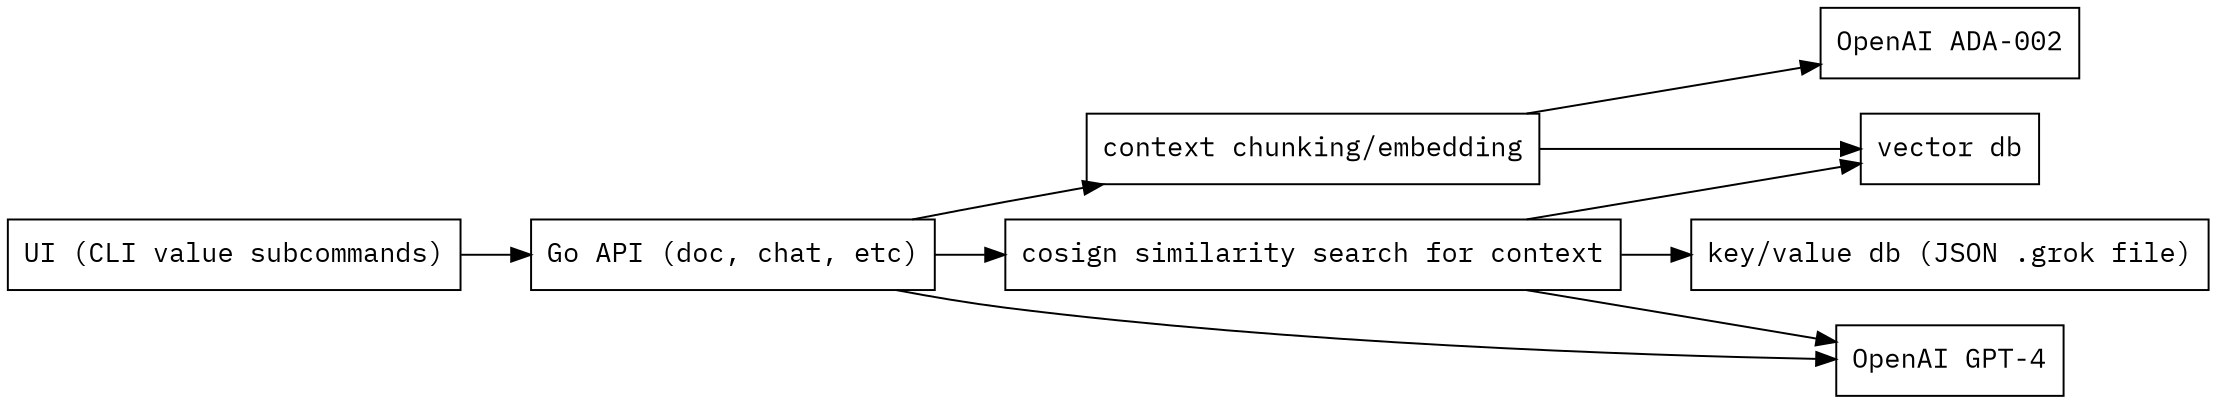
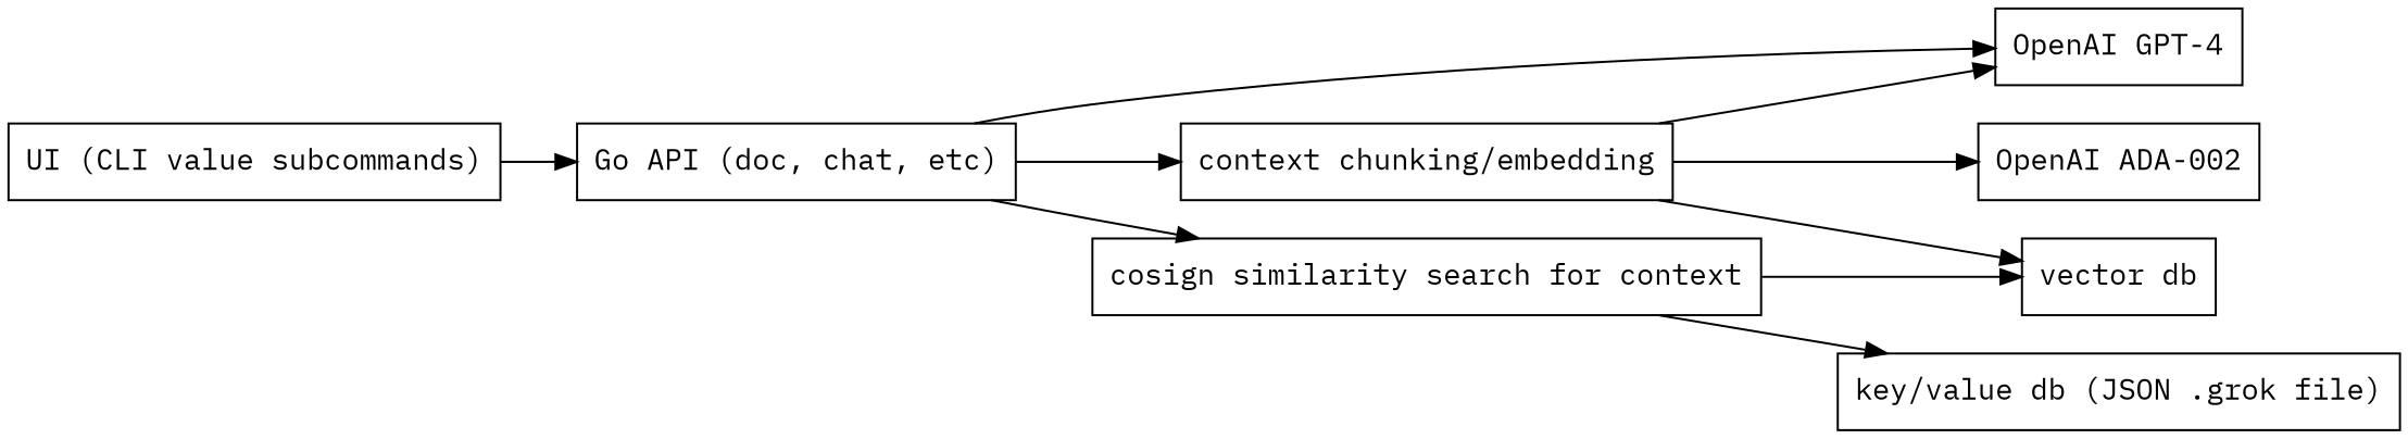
  digraph {
    fontname="IBM Plex Mono"
    rankdir=LR
    node [fontname="IBM Plex Mono" shape=box]
    edge [fontname="IBM Plex Mono"]
    n1 [label="UI (CLI value subcommands)"]
    "Go API (doc, chat, etc)"
    "context chunking/embedding"
    "cosign similarity search for context"
    "OpenAI GPT-4"
    "OpenAI ADA-002"
    "vector db"
    "key/value db (JSON .grok file)"
    n1 -> "Go API (doc, chat, etc)"
    "Go API (doc, chat, etc)" -> "context chunking/embedding"
    "Go API (doc, chat, etc)" -> "cosign similarity search for context"
    "Go API (doc, chat, etc)" -> "OpenAI GPT-4"
    "context chunking/embedding" -> "OpenAI ADA-002"
    "context chunking/embedding" -> "vector db"
-   "cosign similarity search for context" -> "OpenAI GPT-4"
+   "context chunking/embedding" -> "OpenAI GPT-4"
    "cosign similarity search for context" -> "vector db"
    "cosign similarity search for context" -> "key/value db (JSON .grok file)"
  }
